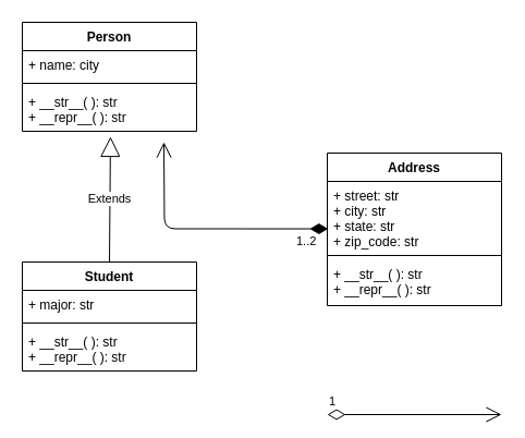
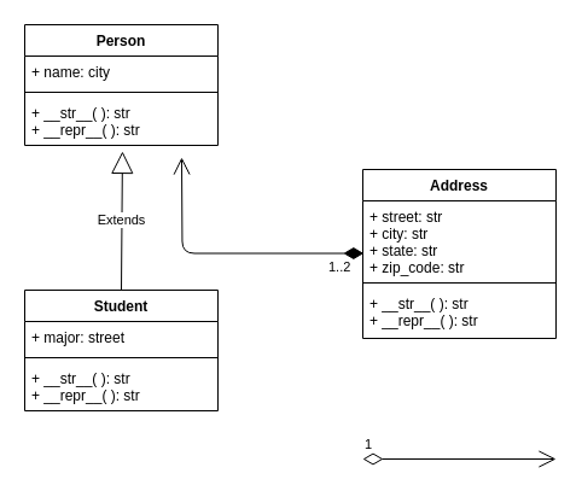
  <mxCell id="0" />
  <mxCell id="1" parent="0" />
  <mxCell id="2" value="Person" style="swimlane;fontStyle=1;align=center;verticalAlign=top;childLayout=stackLayout;horizontal=1;startSize=26;horizontalStack=0;resizeParent=1;resizeParentMax=0;resizeLast=0;collapsible=1;marginBottom=0;" vertex="1" parent="1"><mxGeometry x="20" y="20" width="160" height="100" as="geometry" /></mxCell>
  <mxCell id="3" value="+ name: city" style="text;strokeColor=none;fillColor=none;align=left;verticalAlign=top;spacingLeft=4;spacingRight=4;overflow=hidden;rotatable=0;points=[[0,0.5],[1,0.5]];portConstraint=eastwest;" vertex="1" parent="2"><mxGeometry y="26" width="160" height="26" as="geometry" /></mxCell>
  <mxCell id="4" value="" style="line;strokeWidth=1;fillColor=none;align=left;verticalAlign=middle;spacingTop=-1;spacingLeft=3;spacingRight=3;rotatable=0;labelPosition=right;points=[];portConstraint=eastwest;strokeColor=inherit;" vertex="1" parent="2"><mxGeometry y="52" width="160" height="8" as="geometry" /></mxCell>
  <mxCell id="5" value="+ __str__( ): str&#10;+ __repr__( ): str" style="text;strokeColor=none;fillColor=none;align=left;verticalAlign=top;spacingLeft=4;spacingRight=4;overflow=hidden;rotatable=0;points=[[0,0.5],[1,0.5]];portConstraint=eastwest;" vertex="1" parent="2"><mxGeometry y="60" width="160" height="40" as="geometry" /></mxCell>
  <mxCell id="6" value="Student" style="swimlane;fontStyle=1;align=center;verticalAlign=top;childLayout=stackLayout;horizontal=1;startSize=26;horizontalStack=0;resizeParent=1;resizeParentMax=0;resizeLast=0;collapsible=1;marginBottom=0;" vertex="1" parent="1"><mxGeometry x="20" y="240" width="160" height="100" as="geometry" /></mxCell>
- <mxCell id="7" value="+ major: str" style="text;strokeColor=none;fillColor=none;align=left;verticalAlign=top;spacingLeft=4;spacingRight=4;overflow=hidden;rotatable=0;points=[[0,0.5],[1,0.5]];portConstraint=eastwest;" vertex="1" parent="6"><mxGeometry y="26" width="160" height="26" as="geometry" /></mxCell>
+ <mxCell id="7" value="+ major: street" style="text;strokeColor=none;fillColor=none;align=left;verticalAlign=top;spacingLeft=4;spacingRight=4;overflow=hidden;rotatable=0;points=[[0,0.5],[1,0.5]];portConstraint=eastwest;" vertex="1" parent="6"><mxGeometry y="26" width="160" height="26" as="geometry" /></mxCell>
  <mxCell id="8" value="" style="line;strokeWidth=1;fillColor=none;align=left;verticalAlign=middle;spacingTop=-1;spacingLeft=3;spacingRight=3;rotatable=0;labelPosition=right;points=[];portConstraint=eastwest;strokeColor=inherit;" vertex="1" parent="6"><mxGeometry y="52" width="160" height="8" as="geometry" /></mxCell>
  <mxCell id="9" value="+ __str__( ): str&#10;+ __repr__( ): str" style="text;strokeColor=none;fillColor=none;align=left;verticalAlign=top;spacingLeft=4;spacingRight=4;overflow=hidden;rotatable=0;points=[[0,0.5],[1,0.5]];portConstraint=eastwest;" vertex="1" parent="6"><mxGeometry y="60" width="160" height="40" as="geometry" /></mxCell>
  <mxCell id="10" value="Address" style="swimlane;fontStyle=1;align=center;verticalAlign=top;childLayout=stackLayout;horizontal=1;startSize=26;horizontalStack=0;resizeParent=1;resizeParentMax=0;resizeLast=0;collapsible=1;marginBottom=0;" vertex="1" parent="1"><mxGeometry x="300" y="140" width="160" height="140" as="geometry" /></mxCell>
  <mxCell id="11" value="+ street: str&#10;+ city: str&#10;+ state: str&#10;+ zip_code: str" style="text;strokeColor=none;fillColor=none;align=left;verticalAlign=top;spacingLeft=4;spacingRight=4;overflow=hidden;rotatable=0;points=[[0,0.5],[1,0.5]];portConstraint=eastwest;" vertex="1" parent="10"><mxGeometry y="26" width="160" height="64" as="geometry" /></mxCell>
  <mxCell id="12" value="" style="line;strokeWidth=1;fillColor=none;align=left;verticalAlign=middle;spacingTop=-1;spacingLeft=3;spacingRight=3;rotatable=0;labelPosition=right;points=[];portConstraint=eastwest;strokeColor=inherit;" vertex="1" parent="10"><mxGeometry y="90" width="160" height="8" as="geometry" /></mxCell>
  <mxCell id="13" value="+ __str__( ): str&#10;+ __repr__( ): str" style="text;strokeColor=none;fillColor=none;align=left;verticalAlign=top;spacingLeft=4;spacingRight=4;overflow=hidden;rotatable=0;points=[[0,0.5],[1,0.5]];portConstraint=eastwest;" vertex="1" parent="10"><mxGeometry y="98" width="160" height="42" as="geometry" /></mxCell>
  <mxCell id="14" value="Extends" style="endArrow=block;endSize=16;endFill=0;html=1;exitX=0.5;exitY=0;exitDx=0;exitDy=0;entryX=0.506;entryY=1.124;entryDx=0;entryDy=0;entryPerimeter=0;" edge="1" parent="1"><mxGeometry width="160" relative="1" as="geometry"><mxPoint x="100" y="240" as="sourcePoint" /><mxPoint x="100.96" y="124.96" as="targetPoint" /></mxGeometry></mxCell>
  <mxCell id="15" value="1..2" style="endArrow=open;html=1;endSize=12;startArrow=diamondThin;startSize=14;startFill=1;edgeStyle=orthogonalEdgeStyle;align=left;verticalAlign=bottom;exitX=0.005;exitY=0.68;exitDx=0;exitDy=0;exitPerimeter=0;" edge="1" parent="1" source="11"><mxGeometry x="-0.733" y="20" relative="1" as="geometry"><mxPoint x="250" y="110" as="sourcePoint" /><mxPoint x="150" y="130" as="targetPoint" /><mxPoint as="offset" /></mxGeometry></mxCell>
  <mxCell id="16" value="1" style="endArrow=open;html=1;endSize=12;startArrow=diamondThin;startSize=14;startFill=0;edgeStyle=orthogonalEdgeStyle;align=left;verticalAlign=bottom;" edge="1" parent="1"><mxGeometry x="-1" y="3" relative="1" as="geometry"><mxPoint x="300" y="380" as="sourcePoint" /><mxPoint x="460" y="380" as="targetPoint" /></mxGeometry></mxCell>
